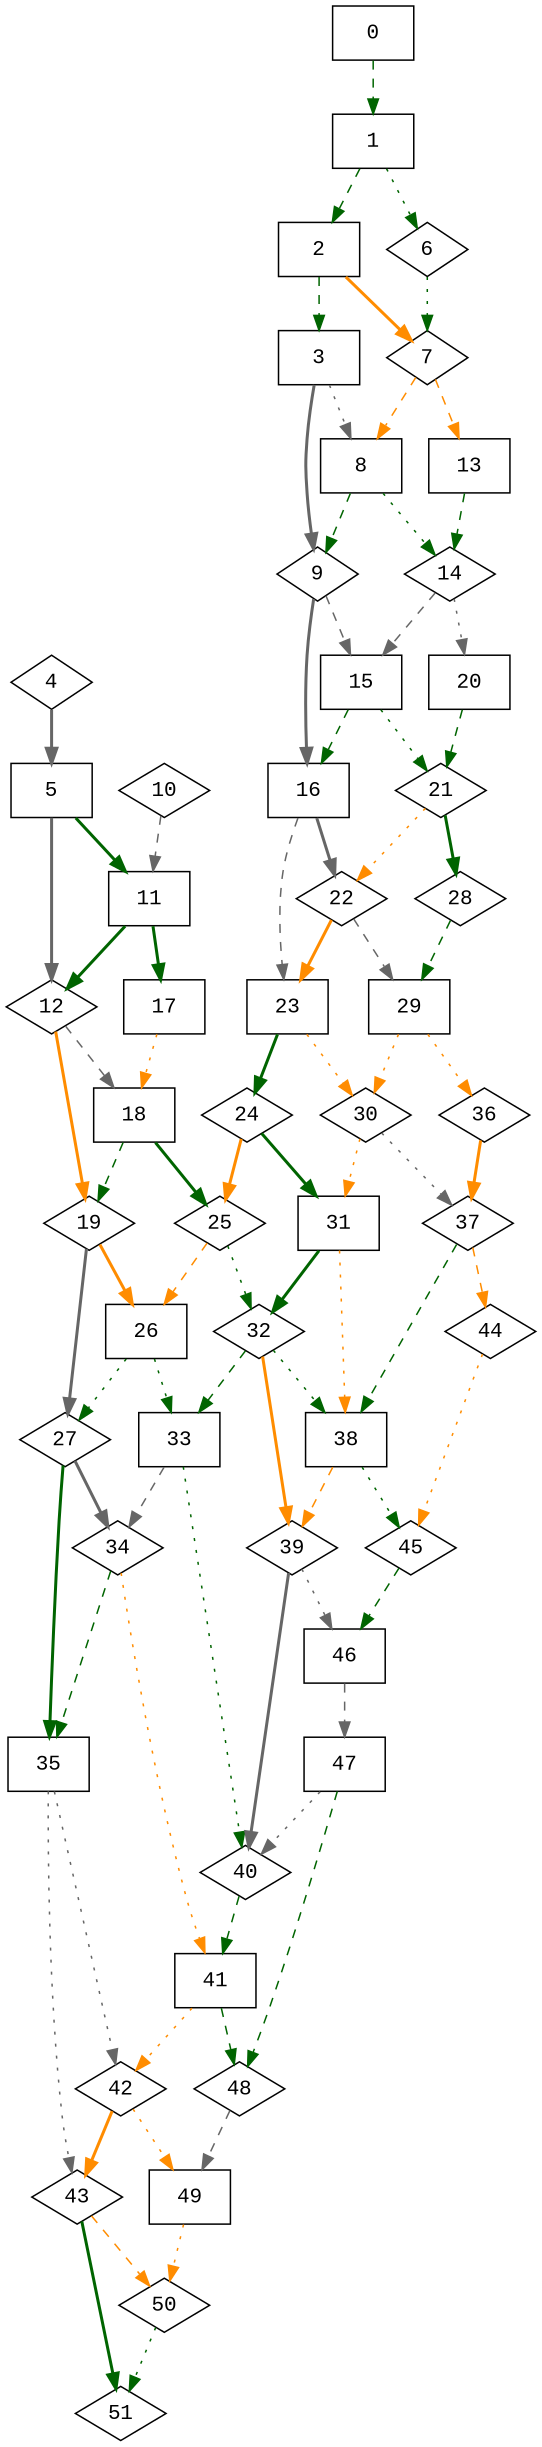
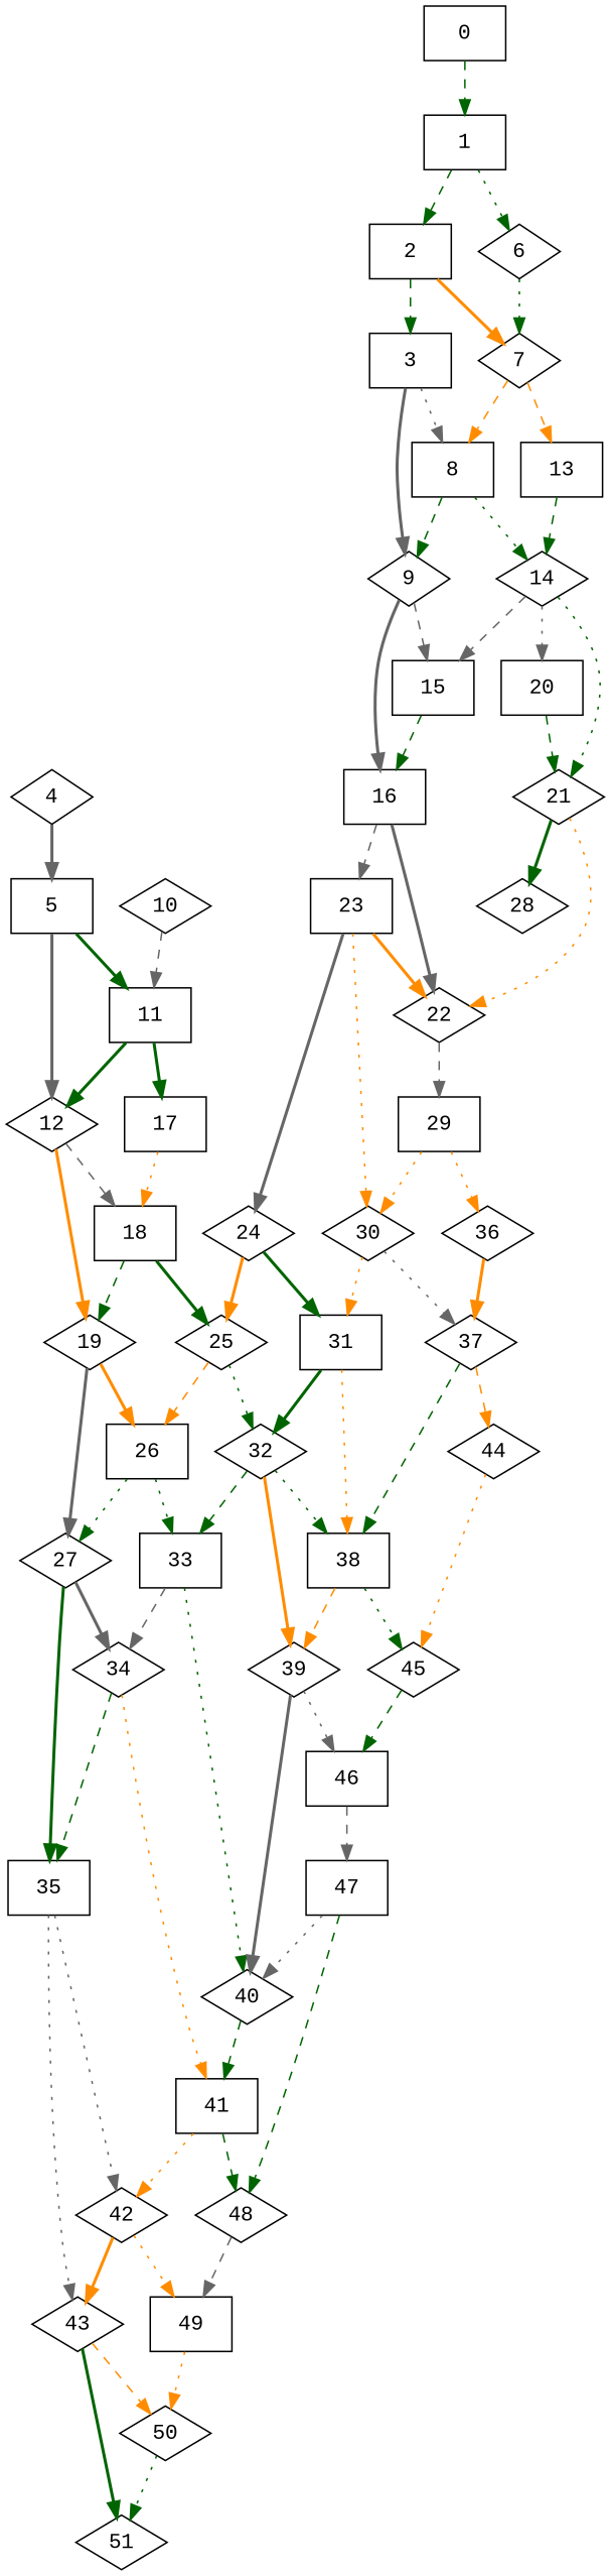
  digraph {
    fontname="Liberation Mono"
    node [fontname="Liberation Mono" shape=diamond]
    edge [color=darkgreen fontname="Liberation Mono" style=dashed]
    38 [shape=box]
    32
    33 [shape=box]
    39
    45
    34
    40
    46 [shape=box]
    0 [shape=box]
    1 [shape=box]
    6
    2 [shape=box]
    7
    3 [shape=box]
    8 [shape=box]
    13 [shape=box]
    9
    14
    15 [shape=box]
    16 [shape=box]
    20 [shape=box]
    21
    22
    23 [shape=box]
    5 [shape=box]
    4
    11 [shape=box]
    12
    17 [shape=box]
    18 [shape=box]
    19
    25
    26 [shape=box]
    27
    28
    29 [shape=box]
    30
    24
    10
    35 [shape=box]
    36
    31 [shape=box]
    37
    41 [shape=box]
    42
    43
    44
    48
    49 [shape=box]
    50
    51
    47 [shape=box]
    38 -> 39 [color=darkorange]
    38 -> 45 [style=dotted]
    32 -> 38 [style=dotted]
    32 -> 33
    32 -> 39 [color=darkorange style=bold]
    33 -> 34 [color=gray40]
    33 -> 40 [style=dotted]
    39 -> 40 [color=gray40 style=bold]
    39 -> 46 [color=gray40 style=dotted]
    45 -> 46
    34 -> 35
    34 -> 41 [color=darkorange style=dotted]
    40 -> 41
    46 -> 47 [color=gray40]
    0 -> 1
    1 -> 6 [style=dotted]
    1 -> 2
    6 -> 7 [style=dotted]
    2 -> 7 [color=darkorange style=bold]
    2 -> 3
    7 -> 8 [color=darkorange]
    7 -> 13 [color=darkorange]
    3 -> 8 [color=gray40 style=dotted]
    3 -> 9 [color=gray40 style=bold]
    8 -> 9
    8 -> 14 [style=dotted]
    13 -> 14
    9 -> 15 [color=gray40]
    9 -> 16 [color=gray40 style=bold]
    14 -> 15 [color=gray40]
    14 -> 20 [color=gray40 style=dotted]
    15 -> 16
-   15 -> 21 [style=dotted]
+   14 -> 21 [style=dotted]
    16 -> 22 [color=gray40 style=bold]
    16 -> 23 [color=gray40]
    20 -> 21
    21 -> 22 [color=darkorange style=dotted]
    21 -> 28 [style=bold]
-   22 -> 23 [color=darkorange style=bold]
+   23 -> 22 [color=darkorange style=bold]
    22 -> 29 [color=gray40]
    23 -> 30 [color=darkorange style=dotted]
-   23 -> 24 [style=bold]
+   23 -> 24 [color=gray40 style=bold]
    5 -> 11 [style=bold]
    5 -> 12 [color=gray40 style=bold]
    4 -> 5 [color=gray40 style=bold]
    11 -> 12 [style=bold]
    11 -> 17 [style=bold]
    12 -> 18 [color=gray40]
    12 -> 19 [color=darkorange style=bold]
    17 -> 18 [color=darkorange style=dotted]
    18 -> 19
    18 -> 25 [style=bold]
    19 -> 26 [color=darkorange style=bold]
    19 -> 27 [color=gray40 style=bold]
    25 -> 32 [style=dotted]
    25 -> 26 [color=darkorange]
    26 -> 33 [style=dotted]
    26 -> 27 [style=dotted]
    27 -> 34 [color=gray40 style=bold]
    27 -> 35 [style=bold]
-   28 -> 29
    29 -> 30 [color=darkorange style=dotted]
    29 -> 36 [color=darkorange style=dotted]
    30 -> 31 [color=darkorange style=dotted]
    30 -> 37 [color=gray40 style=dotted]
    24 -> 25 [color=darkorange style=bold]
    24 -> 31 [style=bold]
    10 -> 11 [color=gray40]
    35 -> 42 [color=gray40 style=dotted]
    35 -> 43 [color=gray40 style=dotted]
    36 -> 37 [color=darkorange style=bold]
    31 -> 38 [color=darkorange style=dotted]
    31 -> 32 [style=bold]
    37 -> 38
    37 -> 44 [color=darkorange]
    41 -> 42 [color=darkorange style=dotted]
    41 -> 48
    42 -> 43 [color=darkorange style=bold]
    42 -> 49 [color=darkorange style=dotted]
    43 -> 50 [color=darkorange]
    43 -> 51 [style=bold]
    44 -> 45 [color=darkorange style=dotted]
    48 -> 49 [color=gray40]
    49 -> 50 [color=darkorange style=dotted]
    50 -> 51 [style=dotted]
    47 -> 40 [color=gray40 style=dotted]
    47 -> 48
  }
